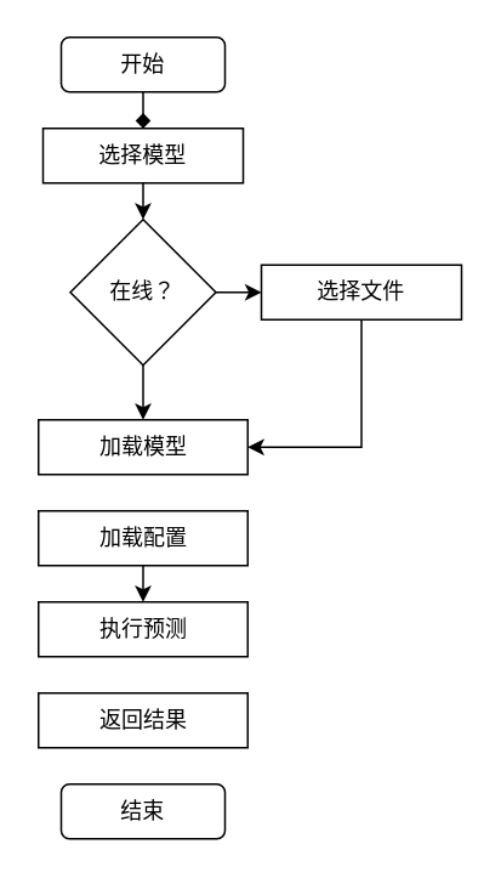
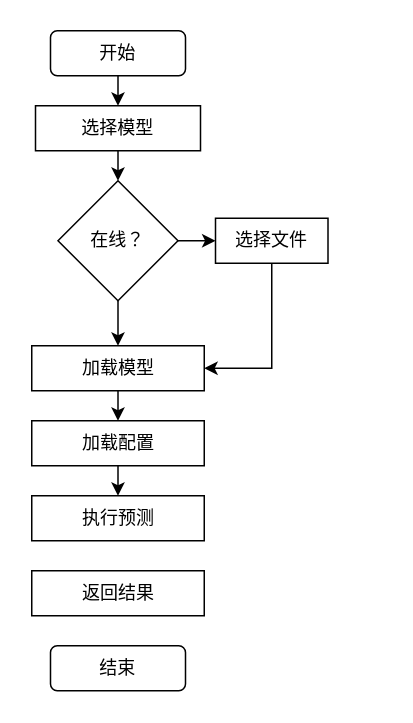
  <mxCell id="0" />
  <mxCell id="1" parent="0" />
- <mxCell id="2" style="edgeStyle=orthogonalEdgeStyle;rounded=0;orthogonalLoop=1;jettySize=auto;html=1;exitX=0.5;exitY=1;exitDx=0;exitDy=0;entryX=0.5;entryY=0;entryDx=0;entryDy=0;endArrow=diamond;" edge="1" parent="1" source="3" target="5"><mxGeometry relative="1" as="geometry" /></mxCell>
+ <mxCell id="2" style="edgeStyle=orthogonalEdgeStyle;rounded=0;orthogonalLoop=1;jettySize=auto;html=1;exitX=0.5;exitY=1;exitDx=0;exitDy=0;entryX=0.5;entryY=0;entryDx=0;entryDy=0;" edge="1" parent="1" source="3" target="5"><mxGeometry relative="1" as="geometry" /></mxCell>
  <mxCell id="3" value="开始" style="rounded=1;whiteSpace=wrap;html=1;" vertex="1" parent="1"><mxGeometry x="33" y="20" width="90" height="30" as="geometry" /></mxCell>
  <mxCell id="4" style="edgeStyle=orthogonalEdgeStyle;rounded=0;orthogonalLoop=1;jettySize=auto;html=1;exitX=0.5;exitY=1;exitDx=0;exitDy=0;entryX=0.5;entryY=0;entryDx=0;entryDy=0;" edge="1" parent="1" source="5" target="8"><mxGeometry relative="1" as="geometry" /></mxCell>
  <mxCell id="5" value="选择模型" style="rounded=0;whiteSpace=wrap;html=1;" vertex="1" parent="1"><mxGeometry x="23" y="70" width="110" height="30" as="geometry" /></mxCell>
  <mxCell id="6" style="edgeStyle=orthogonalEdgeStyle;rounded=0;orthogonalLoop=1;jettySize=auto;html=1;exitX=0.5;exitY=1;exitDx=0;exitDy=0;entryX=0.5;entryY=0;entryDx=0;entryDy=0;" edge="1" parent="1" source="8" target="12"><mxGeometry relative="1" as="geometry" /></mxCell>
  <mxCell id="7" style="edgeStyle=orthogonalEdgeStyle;rounded=0;orthogonalLoop=1;jettySize=auto;html=1;exitX=1;exitY=0.5;exitDx=0;exitDy=0;" edge="1" parent="1" source="8" target="10"><mxGeometry relative="1" as="geometry" /></mxCell>
  <mxCell id="8" value="在线？" style="rhombus;whiteSpace=wrap;html=1;" vertex="1" parent="1"><mxGeometry x="38" y="120" width="80" height="80" as="geometry" /></mxCell>
  <mxCell id="9" style="edgeStyle=orthogonalEdgeStyle;rounded=0;orthogonalLoop=1;jettySize=auto;html=1;exitX=0.5;exitY=1;exitDx=0;exitDy=0;entryX=1;entryY=0.5;entryDx=0;entryDy=0;" edge="1" parent="1" source="10" target="12"><mxGeometry relative="1" as="geometry" /></mxCell>
- <mxCell id="10" value="选择文件" style="rounded=0;whiteSpace=wrap;html=1;" vertex="1" parent="1"><mxGeometry x="143" y="145" width="110" height="30" as="geometry" /></mxCell>
+ <mxCell id="10" value="选择文件" style="rounded=0;whiteSpace=wrap;html=1;" vertex="1" parent="1"><mxGeometry x="143" y="145" width="75" height="30" as="geometry" /></mxCell>
+ <mxCell id="11" style="edgeStyle=orthogonalEdgeStyle;rounded=0;orthogonalLoop=1;jettySize=auto;html=1;exitX=0.5;exitY=1;exitDx=0;exitDy=0;entryX=0.5;entryY=0;entryDx=0;entryDy=0;" edge="1" parent="1" source="12" target="14"><mxGeometry relative="1" as="geometry" /></mxCell>
  <mxCell id="12" value="加载模型" style="rounded=0;whiteSpace=wrap;html=1;" vertex="1" parent="1"><mxGeometry x="20.5" y="230" width="115" height="30" as="geometry" /></mxCell>
  <mxCell id="13" style="edgeStyle=orthogonalEdgeStyle;rounded=0;orthogonalLoop=1;jettySize=auto;html=1;exitX=0.5;exitY=1;exitDx=0;exitDy=0;entryX=0.5;entryY=0;entryDx=0;entryDy=0;" edge="1" parent="1" source="14" target="16"><mxGeometry relative="1" as="geometry" /></mxCell>
  <mxCell id="14" value="加载配置" style="rounded=0;whiteSpace=wrap;html=1;" vertex="1" parent="1"><mxGeometry x="20.5" y="280" width="115" height="30" as="geometry" /></mxCell>
  <mxCell id="15" value="结束" style="rounded=1;whiteSpace=wrap;html=1;" vertex="1" parent="1"><mxGeometry x="33" y="430" width="90" height="30" as="geometry" /></mxCell>
  <mxCell id="16" value="执行预测" style="rounded=0;whiteSpace=wrap;html=1;" vertex="1" parent="1"><mxGeometry x="20.5" y="330" width="115" height="30" as="geometry" /></mxCell>
  <mxCell id="17" value="返回结果" style="rounded=0;whiteSpace=wrap;html=1;" vertex="1" parent="1"><mxGeometry x="20.5" y="380" width="115" height="30" as="geometry" /></mxCell>
